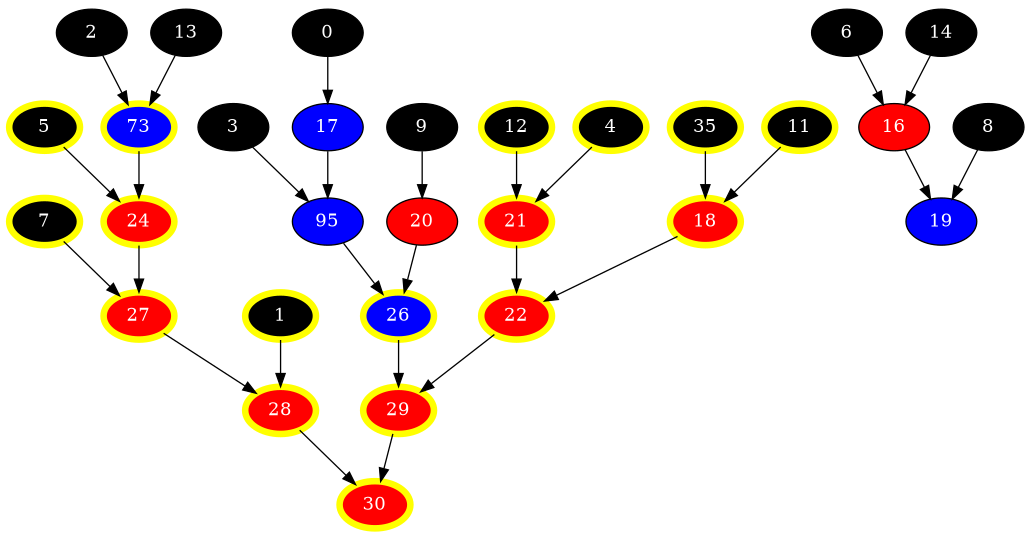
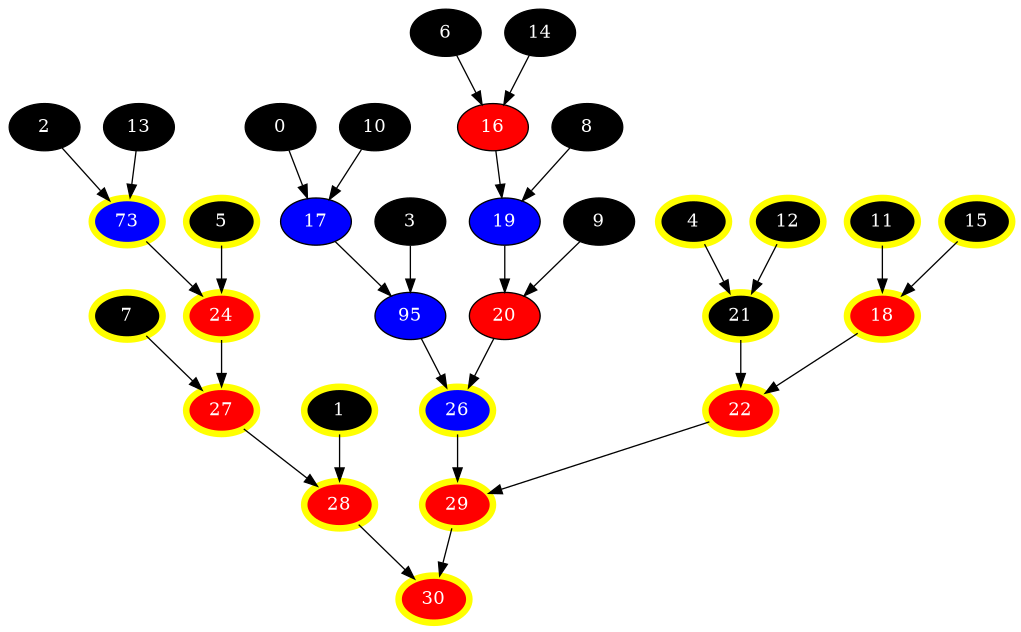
  digraph {
    node [fillcolor=black fontcolor=white style=filled color=yellow penwidth=5]
    0 [color="" penwidth=""]
    17 [fillcolor=blue color="" penwidth=""]
    n3 [fillcolor=blue label=95 color="" penwidth=""]
    28 [fillcolor=red]
    1
    30 [fillcolor=red]
    2 [color="" penwidth=""]
    n8 [fillcolor=blue label=73]
    24 [fillcolor=red]
    3 [color="" penwidth=""]
    26 [fillcolor=blue]
-   21 [fillcolor=red]
+   21
    4
    22 [fillcolor=red]
    5
    27 [fillcolor=red]
    6 [color="" penwidth=""]
    16 [fillcolor=red color="" penwidth=""]
    19 [fillcolor=blue color="" penwidth=""]
    7
    8 [color="" penwidth=""]
    20 [fillcolor=red color="" penwidth=""]
    9 [color="" penwidth=""]
+   10 [color="" penwidth=""]
    18 [fillcolor=red]
    11
    12
    13 [color="" penwidth=""]
    14 [color="" penwidth=""]
-   15 [label=35]
+   15
    29 [fillcolor=red]
    0 -> 17
    17 -> n3
    n3 -> 26
    28 -> 30
    1 -> 28
    2 -> n8
    n8 -> 24
    24 -> 27
    3 -> n3
    26 -> 29
    21 -> 22
    4 -> 21
    22 -> 29
    5 -> 24
    27 -> 28
    6 -> 16
    16 -> 19
+   19 -> 20
    7 -> 27
    8 -> 19
    20 -> 26
    9 -> 20
+   10 -> 17
    18 -> 22
    11 -> 18
    12 -> 21
    13 -> n8
    14 -> 16
    15 -> 18
    29 -> 30
  }
